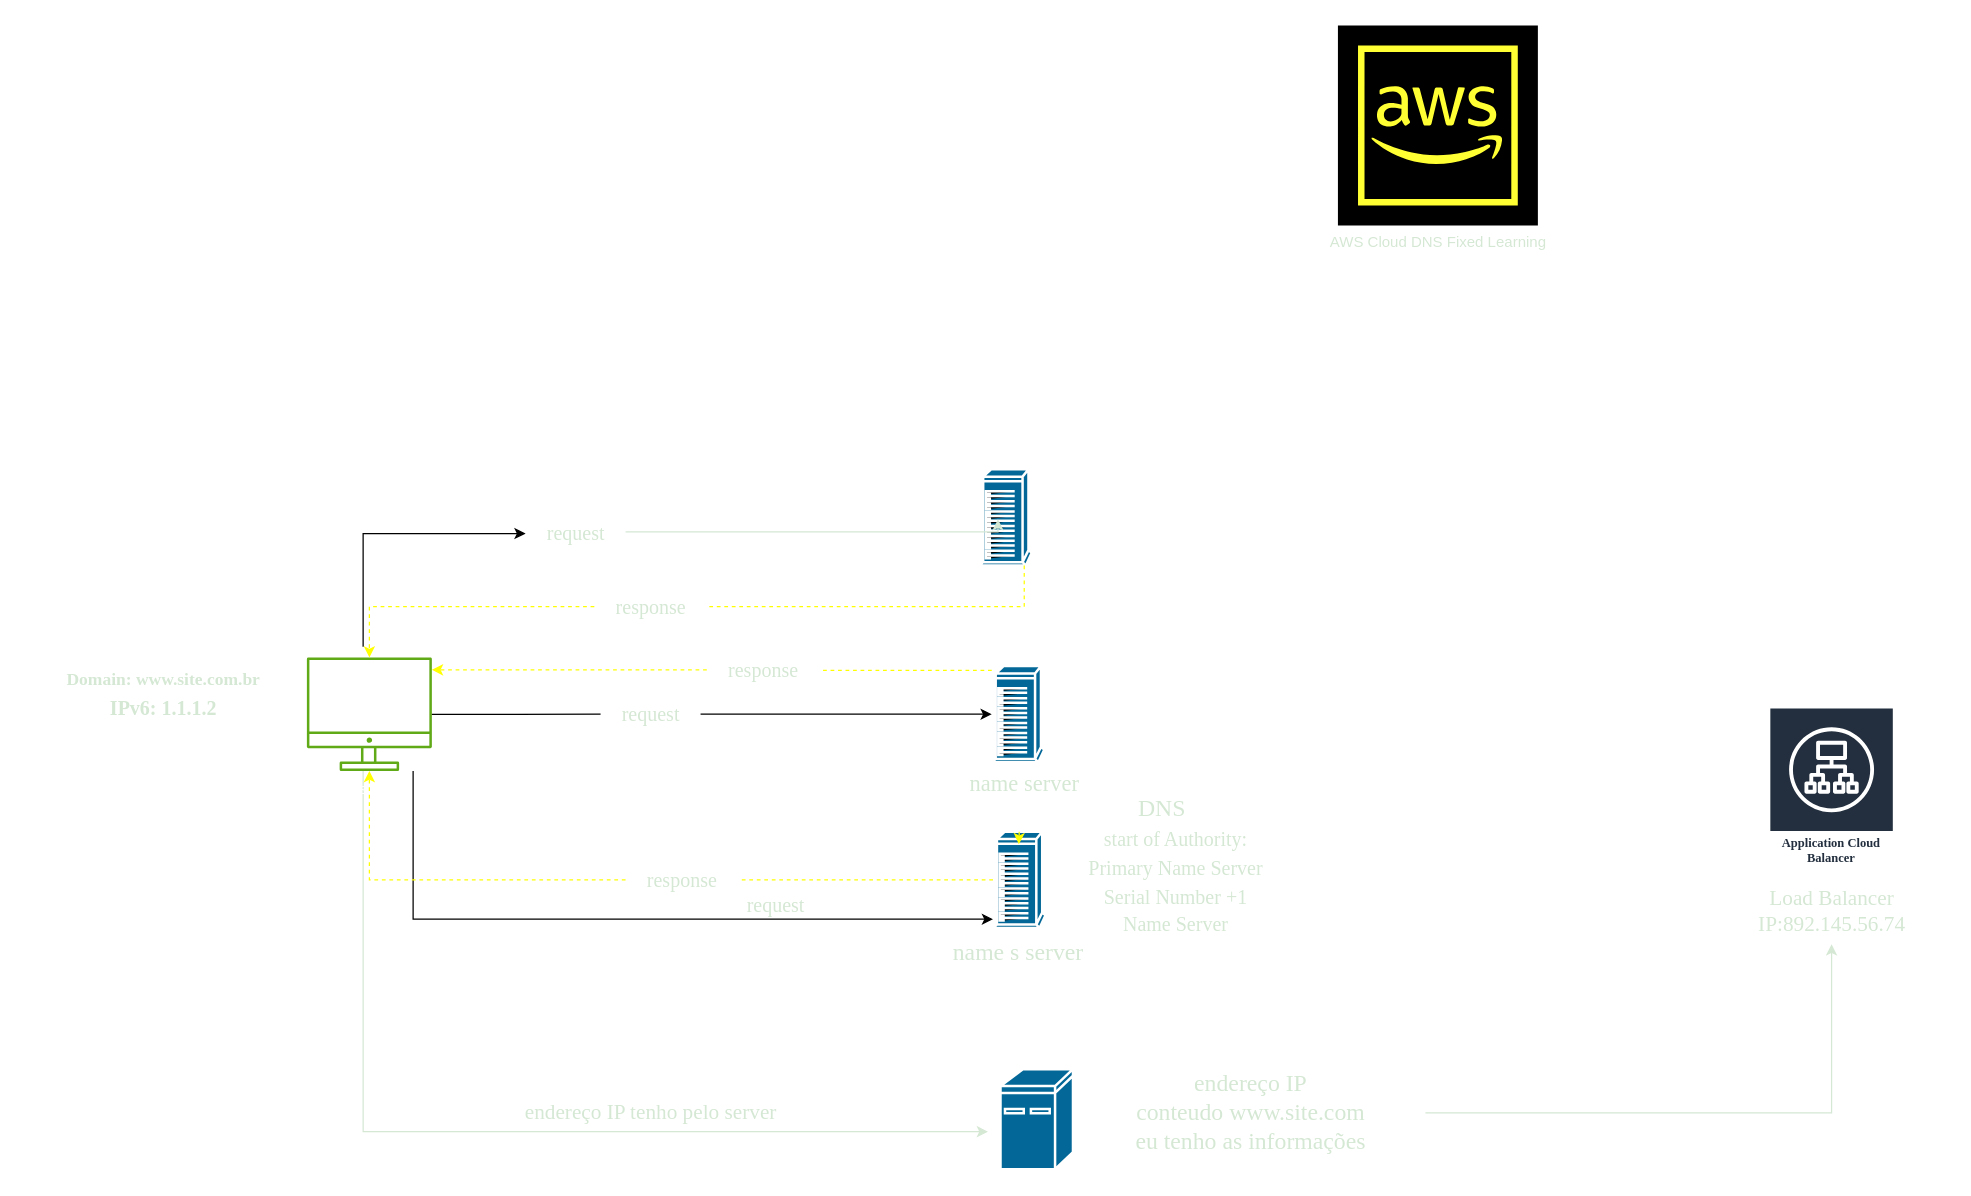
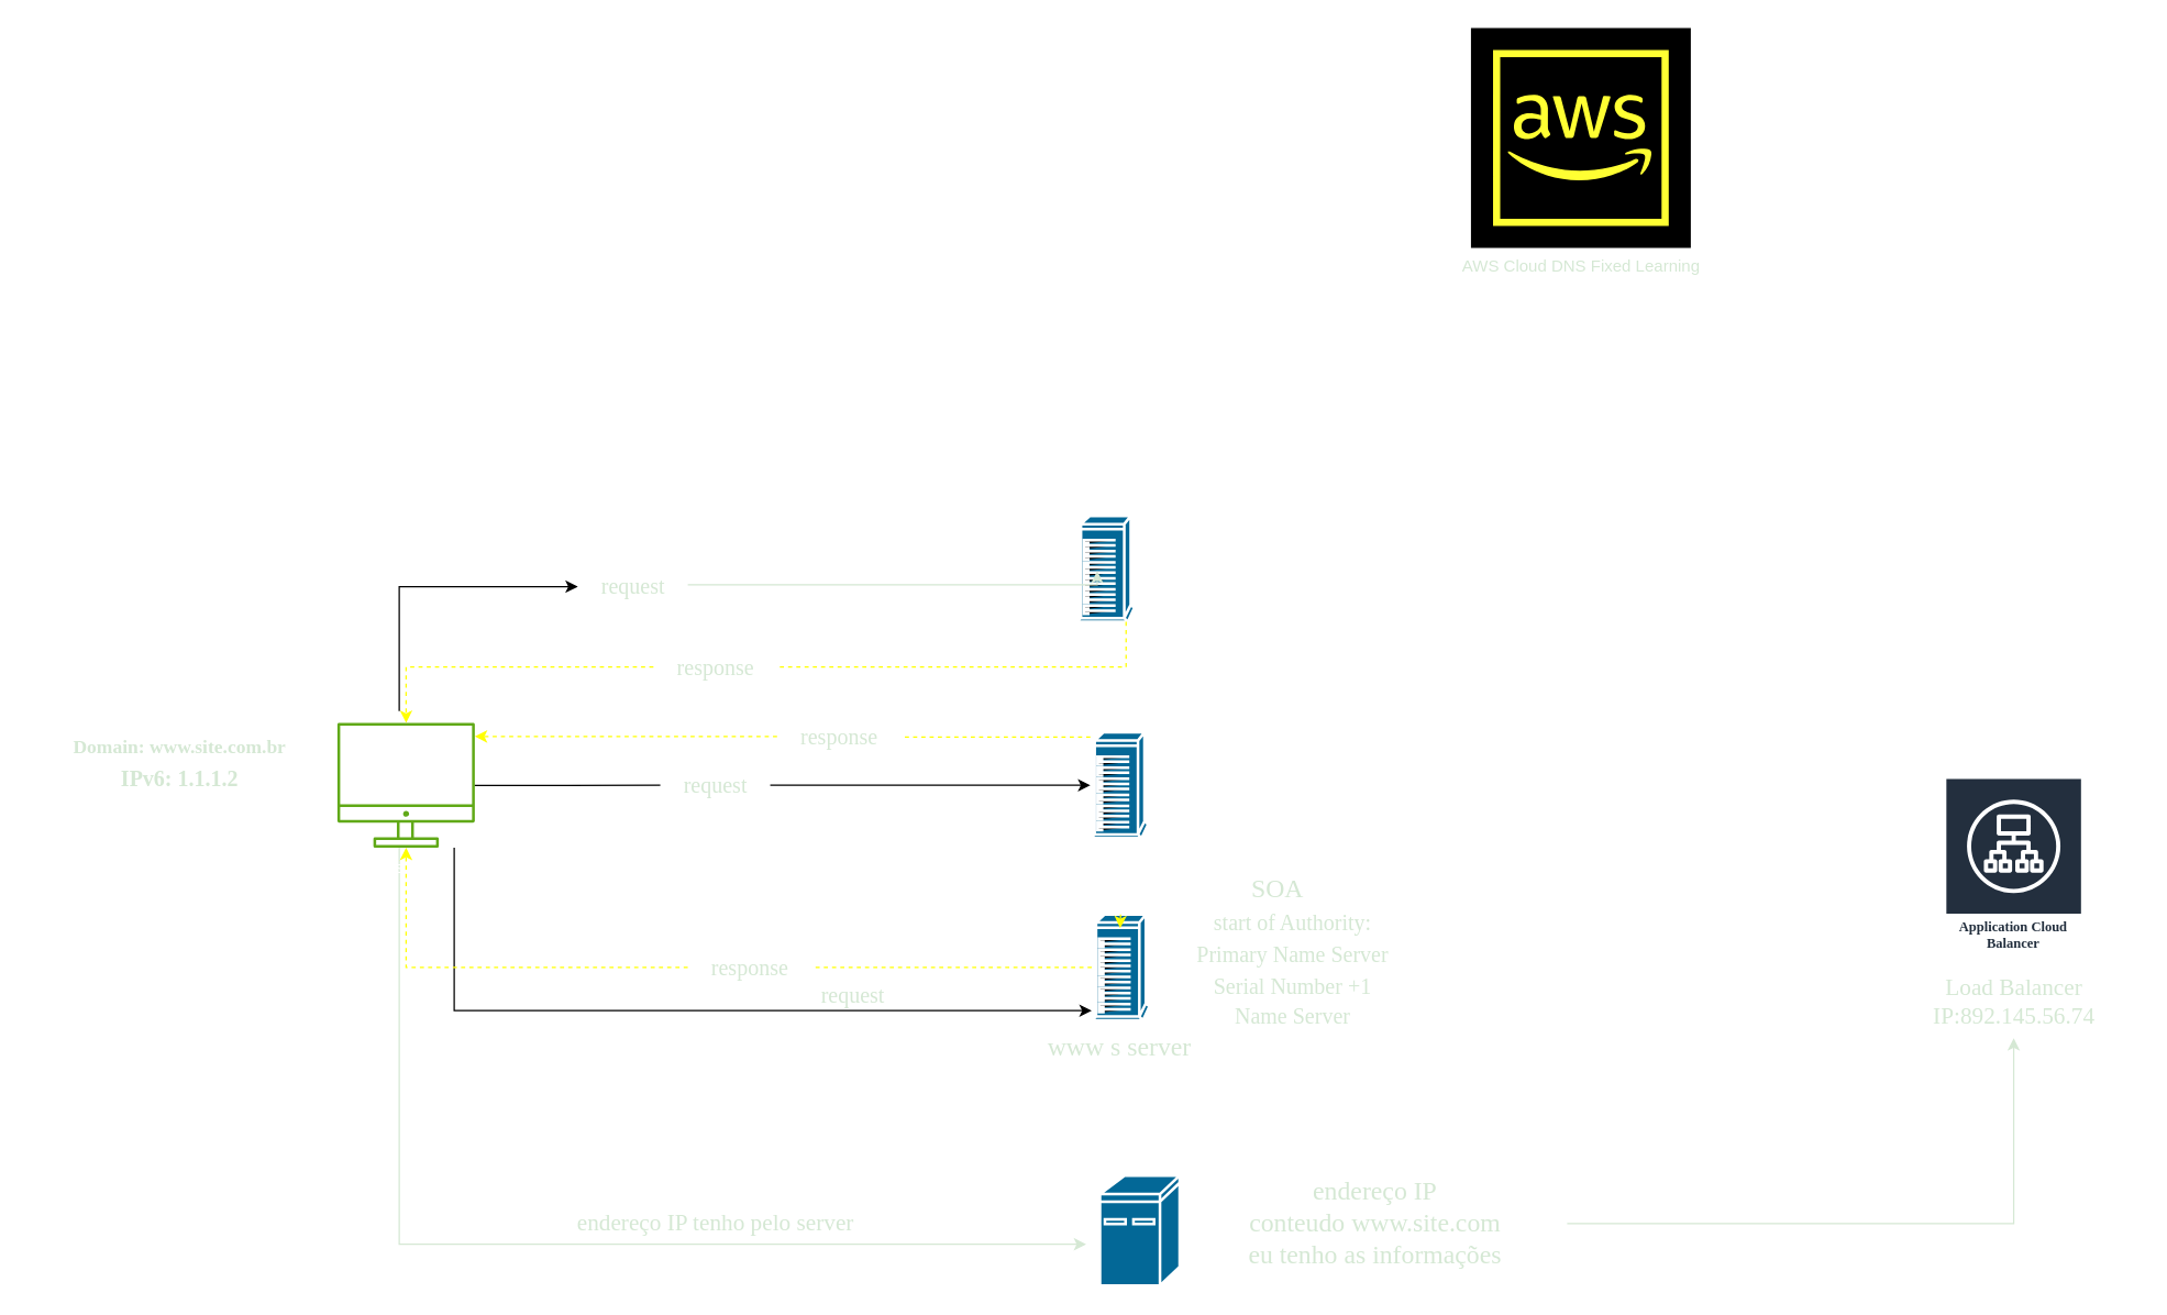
  <mxCell id="0" />
  <mxCell id="1" parent="0" />
  <mxCell id="2" value="&lt;font color=&quot;#d5e8d4&quot;&gt;AWS Cloud DNS Fixed Learning&lt;/font&gt;" style="sketch=0;outlineConnect=0;fontColor=#232F3E;gradientColor=none;strokeColor=#FFFF33;fillColor=#000000;dashed=0;verticalLabelPosition=bottom;verticalAlign=top;align=center;html=1;fontSize=12;fontStyle=0;aspect=fixed;shape=mxgraph.aws4.resourceIcon;resIcon=mxgraph.aws4.aws_cloud;" vertex="1" parent="1"><mxGeometry x="1070" y="20" width="160" height="160" as="geometry" /></mxCell>
  <mxCell id="3" style="edgeStyle=orthogonalEdgeStyle;rounded=0;orthogonalLoop=1;jettySize=auto;html=1;fontFamily=Lucida Console;fontSize=25;fontColor=#D5E8D4;" edge="1" parent="1"><mxGeometry relative="1" as="geometry"><mxPoint x="290" y="517.033" as="sourcePoint" /><mxPoint x="420" y="426.47" as="targetPoint" /><Array as="points"><mxPoint x="290" y="426.47" /></Array></mxGeometry></mxCell>
  <mxCell id="4" style="edgeStyle=orthogonalEdgeStyle;rounded=0;orthogonalLoop=1;jettySize=auto;html=1;fontFamily=Lucida Console;fontSize=25;fontColor=#D5E8D4;startArrow=none;" edge="1" parent="1" source="24" target="13"><mxGeometry relative="1" as="geometry" /></mxCell>
  <mxCell id="5" style="edgeStyle=orthogonalEdgeStyle;rounded=0;orthogonalLoop=1;jettySize=auto;html=1;fontFamily=Lucida Console;fontSize=25;fontColor=#D5E8D4;" edge="1" parent="1" source="7" target="15"><mxGeometry relative="1" as="geometry"><Array as="points"><mxPoint x="330" y="735" /></Array></mxGeometry></mxCell>
  <mxCell id="6" style="edgeStyle=orthogonalEdgeStyle;rounded=0;orthogonalLoop=1;jettySize=auto;html=1;fontFamily=Lucida Console;fontSize=16;fontColor=#D5E8D4;strokeColor=#D5E8D4;" edge="1" parent="1" source="7"><mxGeometry relative="1" as="geometry"><mxPoint x="790" y="905" as="targetPoint" /><Array as="points"><mxPoint x="290" y="905" /><mxPoint x="650" y="905" /></Array></mxGeometry></mxCell>
  <mxCell id="7" value="session" style="sketch=0;outlineConnect=0;fontColor=#ffffff;strokeColor=#2D7600;fillColor=#60a917;dashed=0;verticalLabelPosition=bottom;verticalAlign=top;align=center;html=1;fontSize=12;fontStyle=0;aspect=fixed;shape=mxgraph.aws4.illustration_desktop;pointerEvents=1" vertex="1" parent="1"><mxGeometry x="245" y="525.5" width="100" height="91" as="geometry" /></mxCell>
  <mxCell id="8" value="&lt;b style=&quot;font-size: 16px;&quot;&gt;&lt;font face=&quot;Lucida Console&quot; style=&quot;font-size: 16px;&quot;&gt;IPv6: 1.1.1.2&lt;/font&gt;&lt;/b&gt;" style="text;html=1;align=center;verticalAlign=middle;resizable=0;points=[];autosize=1;strokeColor=none;fillColor=none;fontColor=#D5E8D4;fontSize=16;" vertex="1" parent="1"><mxGeometry x="60" y="551" width="140" height="30" as="geometry" /></mxCell>
  <mxCell id="9" value="&lt;b style=&quot;font-size: 14px;&quot;&gt;&lt;font face=&quot;Lucida Console&quot; style=&quot;font-size: 14px;&quot;&gt;Domain: www.site.com.br&lt;/font&gt;&lt;/b&gt;" style="text;html=1;align=center;verticalAlign=middle;resizable=0;points=[];autosize=1;strokeColor=none;fillColor=none;fontColor=#D5E8D4;fontSize=14;rotation=0;" vertex="1" parent="1"><mxGeometry y="532.5" width="220" height="20" as="geometry" x="20" /></mxCell>
  <mxCell id="10" style="edgeStyle=orthogonalEdgeStyle;rounded=0;orthogonalLoop=1;jettySize=auto;html=1;fontFamily=Lucida Console;fontSize=19;fontColor=#D5E8D4;strokeColor=#FFFF00;dashed=1;startArrow=none;" edge="1" parent="1" source="22" target="7"><mxGeometry relative="1" as="geometry"><Array as="points"><mxPoint x="295" y="485" /></Array></mxGeometry></mxCell>
  <mxCell id="11" value="" style="shape=mxgraph.cisco.computers_and_peripherals.ibm_tower;sketch=0;html=1;pointerEvents=1;dashed=0;fillColor=#036897;strokeColor=#ffffff;strokeWidth=2;verticalLabelPosition=bottom;verticalAlign=top;align=center;outlineConnect=0;fontFamily=Lucida Console;fontSize=25;fontColor=#D5E8D4;" vertex="1" parent="1"><mxGeometry x="783" y="375" width="42" height="77" as="geometry" /></mxCell>
  <mxCell id="12" style="edgeStyle=orthogonalEdgeStyle;rounded=0;orthogonalLoop=1;jettySize=auto;html=1;dashed=1;fontFamily=Lucida Console;fontSize=19;fontColor=#D5E8D4;strokeColor=#FFFF00;startArrow=none;" edge="1" parent="1" source="28" target="7"><mxGeometry relative="1" as="geometry"><Array as="points"><mxPoint x="569" y="535" /></Array></mxGeometry></mxCell>
  <mxCell id="13" value="" style="shape=mxgraph.cisco.computers_and_peripherals.ibm_tower;sketch=0;html=1;pointerEvents=1;dashed=0;fillColor=#036897;strokeColor=#ffffff;strokeWidth=2;verticalLabelPosition=bottom;verticalAlign=top;align=center;outlineConnect=0;fontFamily=Lucida Console;fontSize=25;fontColor=#D5E8D4;" vertex="1" parent="1"><mxGeometry x="793" y="532.5" width="42" height="77" as="geometry" /></mxCell>
  <mxCell id="14" style="edgeStyle=orthogonalEdgeStyle;rounded=0;orthogonalLoop=1;jettySize=auto;html=1;dashed=1;fontFamily=Lucida Console;fontSize=16;fontColor=#D5E8D4;strokeColor=#FFFF00;startArrow=none;" edge="1" parent="1" source="26" target="7"><mxGeometry relative="1" as="geometry" /></mxCell>
  <mxCell id="15" value="" style="shape=mxgraph.cisco.computers_and_peripherals.ibm_tower;sketch=0;html=1;pointerEvents=1;dashed=0;fillColor=#036897;strokeColor=#ffffff;strokeWidth=2;verticalLabelPosition=bottom;verticalAlign=top;align=center;outlineConnect=0;fontFamily=Lucida Console;fontSize=25;fontColor=#D5E8D4;" vertex="1" parent="1"><mxGeometry x="794" y="665" width="42" height="77" as="geometry" /></mxCell>
- <mxCell id="16" value="name server" style="text;html=1;align=center;verticalAlign=middle;resizable=0;points=[];autosize=1;strokeColor=none;fillColor=none;fontSize=18;fontFamily=Lucida Console;fontColor=#D5E8D4;" vertex="1" parent="1"><mxGeometry x="754" y="611.5" width="130" height="30" as="geometry" /></mxCell>
- <mxCell id="17" value="name s server" style="text;html=1;align=center;verticalAlign=middle;resizable=0;points=[];autosize=1;strokeColor=none;fillColor=none;fontSize=19;fontFamily=Lucida Console;fontColor=#D5E8D4;" vertex="1" parent="1"><mxGeometry x="734" y="747" width="160" height="30" as="geometry" /></mxCell>
+ <mxCell id="17" value="www s server" style="text;html=1;align=center;verticalAlign=middle;resizable=0;points=[];autosize=1;strokeColor=none;fillColor=none;fontSize=19;fontFamily=Lucida Console;fontColor=#D5E8D4;" vertex="1" parent="1"><mxGeometry x="734" y="747" width="160" height="30" as="geometry" /></mxCell>
  <mxCell id="18" style="edgeStyle=orthogonalEdgeStyle;rounded=0;orthogonalLoop=1;jettySize=auto;html=1;exitX=0.5;exitY=0;exitDx=0;exitDy=0;exitPerimeter=0;entryX=0.492;entryY=0.13;entryDx=0;entryDy=0;entryPerimeter=0;dashed=1;fontFamily=Lucida Console;fontSize=16;fontColor=#D5E8D4;strokeColor=#FFFF00;" edge="1" parent="1" source="15" target="15"><mxGeometry relative="1" as="geometry" /></mxCell>
  <mxCell id="19" style="edgeStyle=orthogonalEdgeStyle;rounded=0;orthogonalLoop=1;jettySize=auto;html=1;fontFamily=Lucida Console;fontSize=16;fontColor=#D5E8D4;strokeColor=#D5E8D4;" edge="1" parent="1" source="20"><mxGeometry relative="1" as="geometry"><mxPoint x="798" y="415.003" as="targetPoint" /><Array as="points"><mxPoint x="798" y="425" /></Array></mxGeometry></mxCell>
  <mxCell id="20" value="request" style="text;html=1;align=center;verticalAlign=middle;resizable=0;points=[];autosize=1;strokeColor=none;fillColor=none;fontSize=16;fontFamily=Lucida Console;fontColor=#D5E8D4;" vertex="1" parent="1"><mxGeometry x="420" y="416.47" width="80" height="20" as="geometry" /></mxCell>
  <mxCell id="21" value="request" style="text;html=1;align=center;verticalAlign=middle;resizable=0;points=[];autosize=1;strokeColor=none;fillColor=none;fontSize=16;fontFamily=Lucida Console;fontColor=#D5E8D4;" vertex="1" parent="1"><mxGeometry x="580" y="713.5" width="80" height="20" as="geometry" /></mxCell>
  <mxCell id="22" value="response" style="text;html=1;align=center;verticalAlign=middle;resizable=0;points=[];autosize=1;strokeColor=none;fillColor=none;fontSize=16;fontFamily=Lucida Console;fontColor=#D5E8D4;" vertex="1" parent="1"><mxGeometry x="475" y="475" width="90" height="20" as="geometry" /></mxCell>
  <mxCell id="23" value="" style="edgeStyle=orthogonalEdgeStyle;rounded=0;orthogonalLoop=1;jettySize=auto;html=1;fontFamily=Lucida Console;fontSize=19;fontColor=#D5E8D4;strokeColor=#FFFF00;dashed=1;endArrow=none;" edge="1" parent="1" source="11" target="22"><mxGeometry relative="1" as="geometry"><mxPoint x="819.067" y="452" as="sourcePoint" /><mxPoint x="295.067" y="525.563" as="targetPoint" /><Array as="points"><mxPoint x="819" y="485" /></Array></mxGeometry></mxCell>
  <mxCell id="24" value="request" style="text;html=1;align=center;verticalAlign=middle;resizable=0;points=[];autosize=1;strokeColor=none;fillColor=none;fontSize=16;fontFamily=Lucida Console;fontColor=#D5E8D4;" vertex="1" parent="1"><mxGeometry x="480" y="561" width="80" height="20" as="geometry" /></mxCell>
  <mxCell id="25" value="" style="edgeStyle=orthogonalEdgeStyle;rounded=0;orthogonalLoop=1;jettySize=auto;html=1;fontFamily=Lucida Console;fontSize=25;fontColor=#D5E8D4;endArrow=none;" edge="1" parent="1" source="7" target="24"><mxGeometry relative="1" as="geometry"><mxPoint x="345" y="571" as="sourcePoint" /><mxPoint x="793" y="571" as="targetPoint" /></mxGeometry></mxCell>
  <mxCell id="26" value="response" style="text;html=1;align=center;verticalAlign=middle;resizable=0;points=[];autosize=1;strokeColor=none;fillColor=none;fontSize=16;fontFamily=Lucida Console;fontColor=#D5E8D4;" vertex="1" parent="1"><mxGeometry x="500" y="693.5" width="90" height="20" as="geometry" /></mxCell>
  <mxCell id="27" value="" style="edgeStyle=orthogonalEdgeStyle;rounded=0;orthogonalLoop=1;jettySize=auto;html=1;dashed=1;fontFamily=Lucida Console;fontSize=16;fontColor=#D5E8D4;strokeColor=#FFFF00;endArrow=none;" edge="1" parent="1" source="15" target="26"><mxGeometry relative="1" as="geometry"><mxPoint x="794" y="703.533" as="sourcePoint" /><mxPoint x="295.067" y="616.437" as="targetPoint" /></mxGeometry></mxCell>
  <mxCell id="28" value="response" style="text;html=1;align=center;verticalAlign=middle;resizable=0;points=[];autosize=1;strokeColor=none;fillColor=none;fontSize=16;fontFamily=Lucida Console;fontColor=#D5E8D4;" vertex="1" parent="1"><mxGeometry x="565" y="525.5" width="90" height="20" as="geometry" /></mxCell>
  <mxCell id="29" value="" style="edgeStyle=orthogonalEdgeStyle;rounded=0;orthogonalLoop=1;jettySize=auto;html=1;dashed=1;fontFamily=Lucida Console;fontSize=19;fontColor=#D5E8D4;strokeColor=#FFFF00;endArrow=none;" edge="1" parent="1" source="13" target="28"><mxGeometry relative="1" as="geometry"><mxPoint x="793" y="535" as="sourcePoint" /><mxPoint x="345" y="535" as="targetPoint" /><Array as="points"><mxPoint x="720" y="536" /><mxPoint x="720" y="536" /></Array></mxGeometry></mxCell>
  <mxCell id="30" value="&lt;font style=&quot;font-size: 16px&quot;&gt;start of Authority:&lt;br&gt;Primary Name Server&lt;br&gt;Serial Number +1&lt;br&gt;Name Server&lt;/font&gt;" style="text;html=1;align=center;verticalAlign=middle;resizable=0;points=[];autosize=1;strokeColor=none;fillColor=none;fontSize=19;fontFamily=Lucida Console;fontColor=#D5E8D4;" vertex="1" parent="1"><mxGeometry x="840" y="655" width="200" height="100" as="geometry" /></mxCell>
  <mxCell id="31" value="" style="shape=mxgraph.cisco.computers_and_peripherals.ibm_mini_as400;sketch=0;html=1;pointerEvents=1;dashed=0;fillColor=#036897;strokeColor=#ffffff;strokeWidth=2;verticalLabelPosition=bottom;verticalAlign=top;align=center;outlineConnect=0;fontFamily=Lucida Console;fontSize=16;fontColor=#D5E8D4;" vertex="1" parent="1"><mxGeometry x="800" y="855" width="58" height="80" as="geometry" /></mxCell>
  <mxCell id="32" style="edgeStyle=orthogonalEdgeStyle;rounded=0;orthogonalLoop=1;jettySize=auto;html=1;fontFamily=Lucida Console;fontSize=16;fontColor=#D5E8D4;strokeColor=#D5E8D4;" edge="1" parent="1" source="33" target="37"><mxGeometry relative="1" as="geometry"><mxPoint x="1460" y="765" as="targetPoint" /></mxGeometry></mxCell>
  <mxCell id="33" value="endereço IP&lt;br&gt;conteudo www.site.com&lt;br&gt;eu tenho as informações" style="text;html=1;align=center;verticalAlign=middle;resizable=0;points=[];autosize=1;strokeColor=none;fillColor=none;fontSize=19;fontFamily=Lucida Console;fontColor=#D5E8D4;" vertex="1" parent="1"><mxGeometry x="860" y="855" width="280" height="70" as="geometry" /></mxCell>
  <mxCell id="34" value="endereço IP tenho pelo server" style="text;html=1;align=center;verticalAlign=middle;resizable=0;points=[];autosize=1;strokeColor=none;fillColor=none;fontSize=17;fontFamily=Lucida Console;fontColor=#D5E8D4;" vertex="1" parent="1"><mxGeometry x="345" y="875" width="350" height="30" as="geometry" /></mxCell>
  <mxCell id="35" value="Application Cloud Balancer" style="sketch=0;outlineConnect=0;fontColor=#232F3E;gradientColor=none;strokeColor=#ffffff;fillColor=#232F3E;dashed=0;verticalLabelPosition=middle;verticalAlign=bottom;align=center;html=1;whiteSpace=wrap;fontSize=10;fontStyle=1;spacing=3;shape=mxgraph.aws4.productIcon;prIcon=mxgraph.aws4.application_load_balancer;fontFamily=Lucida Console;" vertex="1" parent="1"><mxGeometry x="1415" y="565.5" width="100" height="130" as="geometry" /></mxCell>
  <mxCell id="36" value="Load Balancer" style="text;html=1;align=center;verticalAlign=middle;resizable=0;points=[];autosize=1;strokeColor=none;fillColor=none;fontSize=17;fontFamily=Lucida Console;fontColor=#D5E8D4;" vertex="1" parent="1"><mxGeometry x="1390" y="703.5" width="150" height="30" as="geometry" /></mxCell>
  <mxCell id="37" value="IP:892.145.56.74" style="text;html=1;align=center;verticalAlign=middle;resizable=0;points=[];autosize=1;strokeColor=none;fillColor=none;fontSize=17;fontFamily=Lucida Console;fontColor=#D5E8D4;" vertex="1" parent="1"><mxGeometry x="1375" y="725" width="180" height="30" as="geometry" /></mxCell>
- <mxCell id="38" value="DNS" style="text;html=1;align=center;verticalAlign=middle;resizable=0;points=[];autosize=1;strokeColor=none;fillColor=none;fontSize=19;fontFamily=Lucida Console;fontColor=#D5E8D4;" vertex="1" parent="1"><mxGeometry x="904" y="631.5" width="50" height="30" as="geometry" /></mxCell>
+ <mxCell id="38" value="SOA" style="text;html=1;align=center;verticalAlign=middle;resizable=0;points=[];autosize=1;strokeColor=none;fillColor=none;fontSize=19;fontFamily=Lucida Console;fontColor=#D5E8D4;" vertex="1" parent="1"><mxGeometry x="904" y="631.5" width="50" height="30" as="geometry" /></mxCell>
